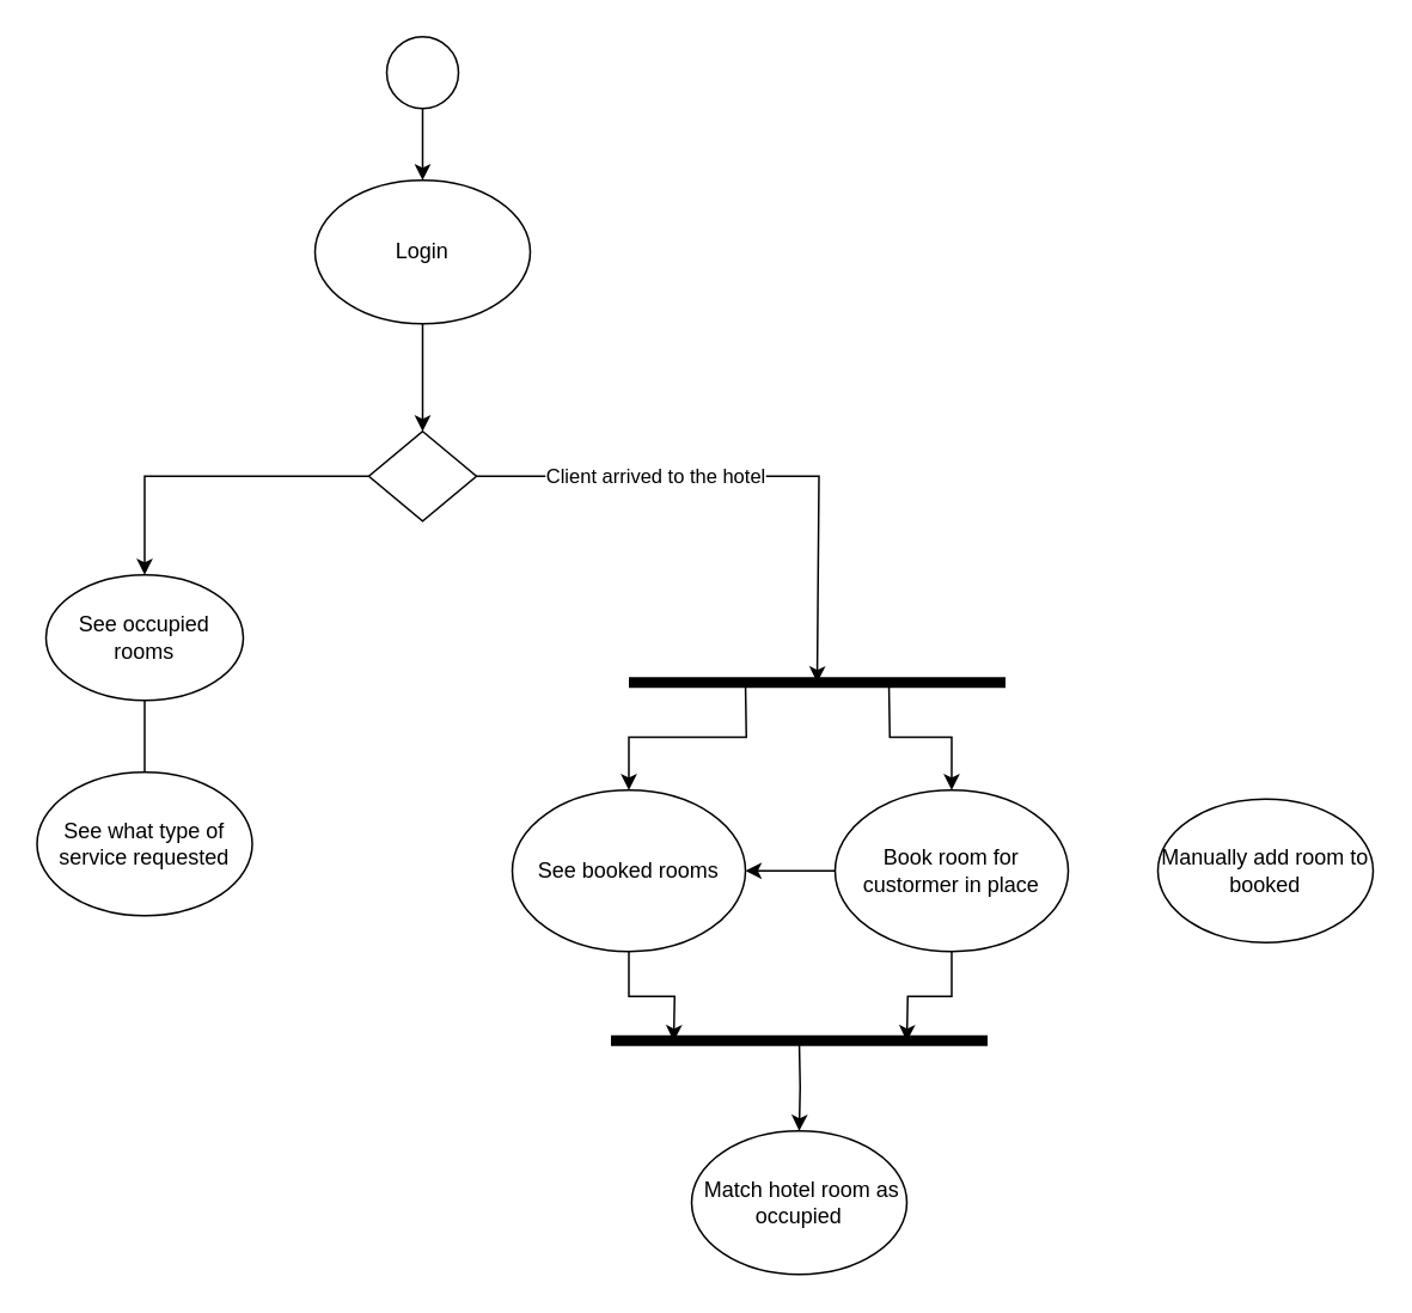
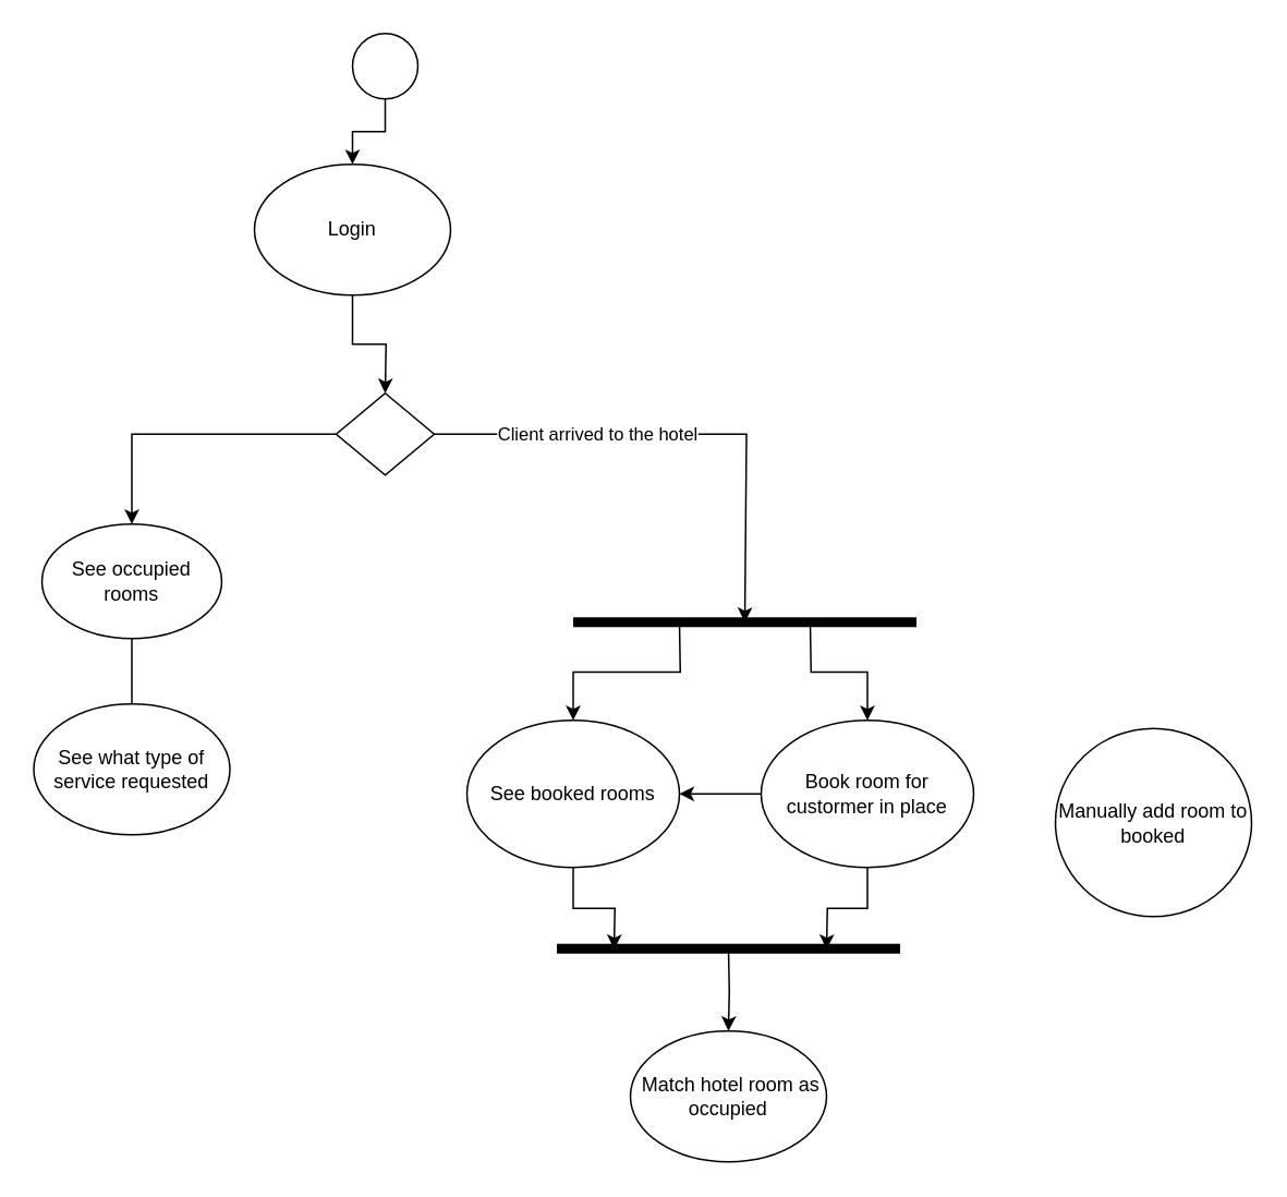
  <mxCell id="0" />
  <mxCell id="1" parent="0" />
  <mxCell id="2" style="edgeStyle=orthogonalEdgeStyle;rounded=0;orthogonalLoop=1;jettySize=auto;html=1;entryX=0.5;entryY=0;entryDx=0;entryDy=0;" edge="1" parent="1" source="3" target="5"><mxGeometry relative="1" as="geometry" /></mxCell>
  <mxCell id="3" value="" style="ellipse;" vertex="1" parent="1"><mxGeometry x="215" y="20" width="40" height="40" as="geometry" /></mxCell>
  <mxCell id="4" style="edgeStyle=orthogonalEdgeStyle;rounded=0;orthogonalLoop=1;jettySize=auto;html=1;" edge="1" parent="1" source="5"><mxGeometry relative="1" as="geometry"><mxPoint x="235" y="240" as="targetPoint" /></mxGeometry></mxCell>
- <mxCell id="5" value="&lt;div&gt;Login&lt;/div&gt;" style="ellipse;whiteSpace=wrap;html=1;" vertex="1" parent="1"><mxGeometry x="175" y="100" width="120" height="80" as="geometry" /></mxCell>
+ <mxCell id="5" value="&lt;div&gt;Login&lt;/div&gt;" style="ellipse;whiteSpace=wrap;html=1;" vertex="1" parent="1"><mxGeometry x="155" y="100" width="120" height="80" as="geometry" /></mxCell>
  <mxCell id="6" style="edgeStyle=orthogonalEdgeStyle;rounded=0;orthogonalLoop=1;jettySize=auto;html=1;" edge="1" parent="1" target="8"><mxGeometry relative="1" as="geometry"><mxPoint x="415" y="380" as="sourcePoint" /></mxGeometry></mxCell>
  <mxCell id="7" style="edgeStyle=orthogonalEdgeStyle;rounded=0;orthogonalLoop=1;jettySize=auto;html=1;" edge="1" parent="1" source="8"><mxGeometry relative="1" as="geometry"><mxPoint x="375" y="580" as="targetPoint" /></mxGeometry></mxCell>
  <mxCell id="8" value="&lt;br&gt;&lt;div&gt;See booked rooms&lt;/div&gt;&lt;div&gt;&lt;br&gt;&lt;/div&gt;" style="ellipse;whiteSpace=wrap;html=1;" vertex="1" parent="1"><mxGeometry x="285" y="440" width="130" height="90" as="geometry" /></mxCell>
  <mxCell id="9" value="" style="endArrow=none;html=1;rounded=0;strokeWidth=6;" edge="1" parent="1"><mxGeometry width="50" height="50" relative="1" as="geometry"><mxPoint x="350" y="380" as="sourcePoint" /><mxPoint x="560" y="380" as="targetPoint" /></mxGeometry></mxCell>
  <mxCell id="10" style="edgeStyle=orthogonalEdgeStyle;rounded=0;orthogonalLoop=1;jettySize=auto;html=1;" edge="1" parent="1" target="13"><mxGeometry relative="1" as="geometry"><mxPoint x="495" y="380" as="sourcePoint" /></mxGeometry></mxCell>
  <mxCell id="11" style="edgeStyle=orthogonalEdgeStyle;rounded=0;orthogonalLoop=1;jettySize=auto;html=1;" edge="1" parent="1" source="13"><mxGeometry relative="1" as="geometry"><mxPoint x="505" y="580" as="targetPoint" /></mxGeometry></mxCell>
  <mxCell id="12" style="edgeStyle=orthogonalEdgeStyle;rounded=0;orthogonalLoop=1;jettySize=auto;html=1;" edge="1" parent="1" source="13" target="8"><mxGeometry relative="1" as="geometry" /></mxCell>
  <mxCell id="13" value="Book room for custormer in place " style="ellipse;whiteSpace=wrap;html=1;" vertex="1" parent="1"><mxGeometry x="465" y="440" width="130" height="90" as="geometry" /></mxCell>
- <mxCell id="14" value="Manually add room to booked " style="ellipse;whiteSpace=wrap;html=1;" vertex="1" parent="1"><mxGeometry x="645" y="445" width="120" height="80" as="geometry" /></mxCell>
+ <mxCell id="14" value="Manually add room to booked " style="ellipse;whiteSpace=wrap;html=1;" vertex="1" parent="1"><mxGeometry x="645" y="445" width="120" height="115" as="geometry" /></mxCell>
  <mxCell id="15" style="edgeStyle=orthogonalEdgeStyle;rounded=0;orthogonalLoop=1;jettySize=auto;html=1;" edge="1" parent="1" target="16"><mxGeometry relative="1" as="geometry"><mxPoint x="445" y="580" as="sourcePoint" /></mxGeometry></mxCell>
  <mxCell id="16" value="&amp;nbsp;Match hotel room as occupied" style="ellipse;whiteSpace=wrap;html=1;" vertex="1" parent="1"><mxGeometry x="385" y="630" width="120" height="80" as="geometry" /></mxCell>
  <mxCell id="17" value="" style="endArrow=none;html=1;rounded=0;strokeWidth=6;" edge="1" parent="1"><mxGeometry width="50" height="50" relative="1" as="geometry"><mxPoint x="340" y="579.6" as="sourcePoint" /><mxPoint x="550" y="579.6" as="targetPoint" /></mxGeometry></mxCell>
  <mxCell id="18" value="Client arrived to the hotel" style="edgeStyle=orthogonalEdgeStyle;rounded=0;orthogonalLoop=1;jettySize=auto;html=1;" edge="1" parent="1" source="20"><mxGeometry x="-0.349" relative="1" as="geometry"><mxPoint x="455" y="380" as="targetPoint" /><Array as="points"><mxPoint x="456" y="265" /><mxPoint x="456" y="380" /></Array><mxPoint as="offset" /></mxGeometry></mxCell>
  <mxCell id="19" style="edgeStyle=orthogonalEdgeStyle;rounded=0;orthogonalLoop=1;jettySize=auto;html=1;entryX=0.5;entryY=0;entryDx=0;entryDy=0;" edge="1" parent="1" source="20" target="22"><mxGeometry relative="1" as="geometry" /></mxCell>
  <mxCell id="20" value="" style="rhombus;whiteSpace=wrap;html=1;" vertex="1" parent="1"><mxGeometry x="205" y="240" width="60" height="50" as="geometry" /></mxCell>
  <mxCell id="21" style="edgeStyle=orthogonalEdgeStyle;rounded=0;orthogonalLoop=1;jettySize=auto;html=1;entryX=0.5;entryY=0;entryDx=0;entryDy=0;endArrow=none;" edge="1" parent="1" source="22" target="23"><mxGeometry relative="1" as="geometry" /></mxCell>
  <mxCell id="22" value="See occupied rooms" style="ellipse;whiteSpace=wrap;html=1;" vertex="1" parent="1"><mxGeometry x="25" y="320" width="110" height="70" as="geometry" /></mxCell>
  <mxCell id="23" value="See what type of service requested" style="ellipse;whiteSpace=wrap;html=1;" vertex="1" parent="1"><mxGeometry x="20" y="430" width="120" height="80" as="geometry" /></mxCell>
